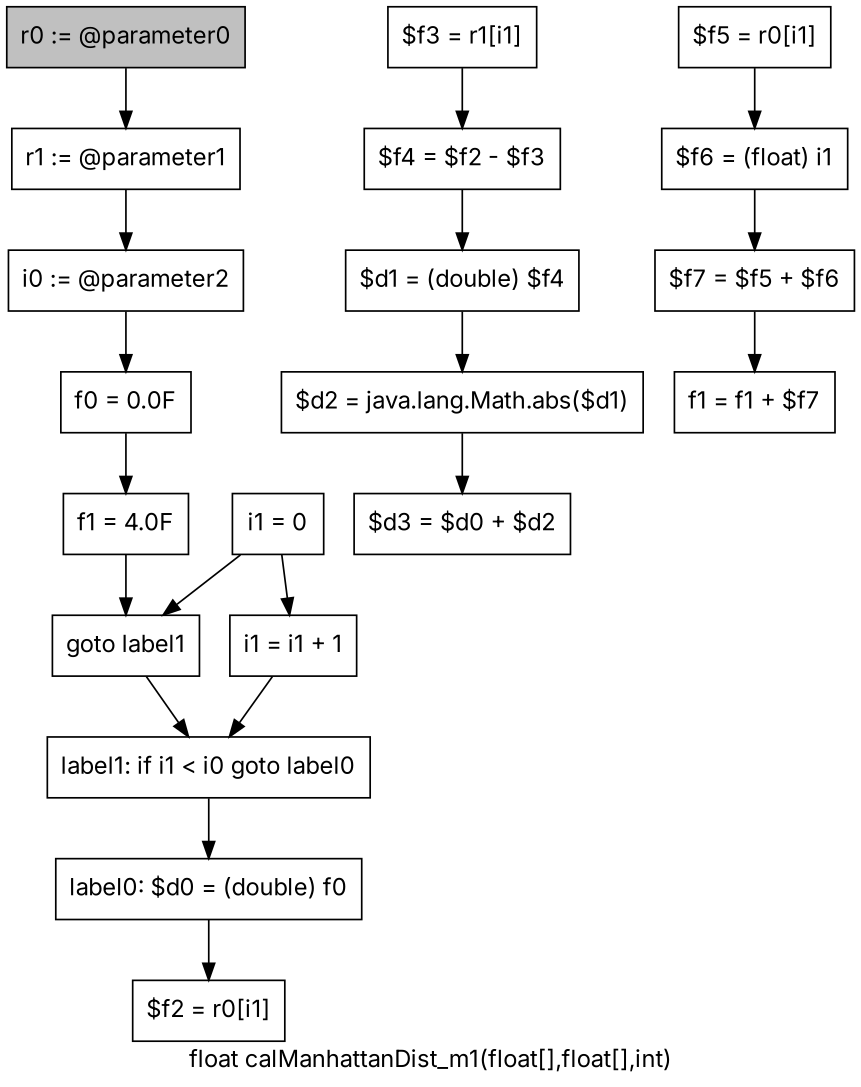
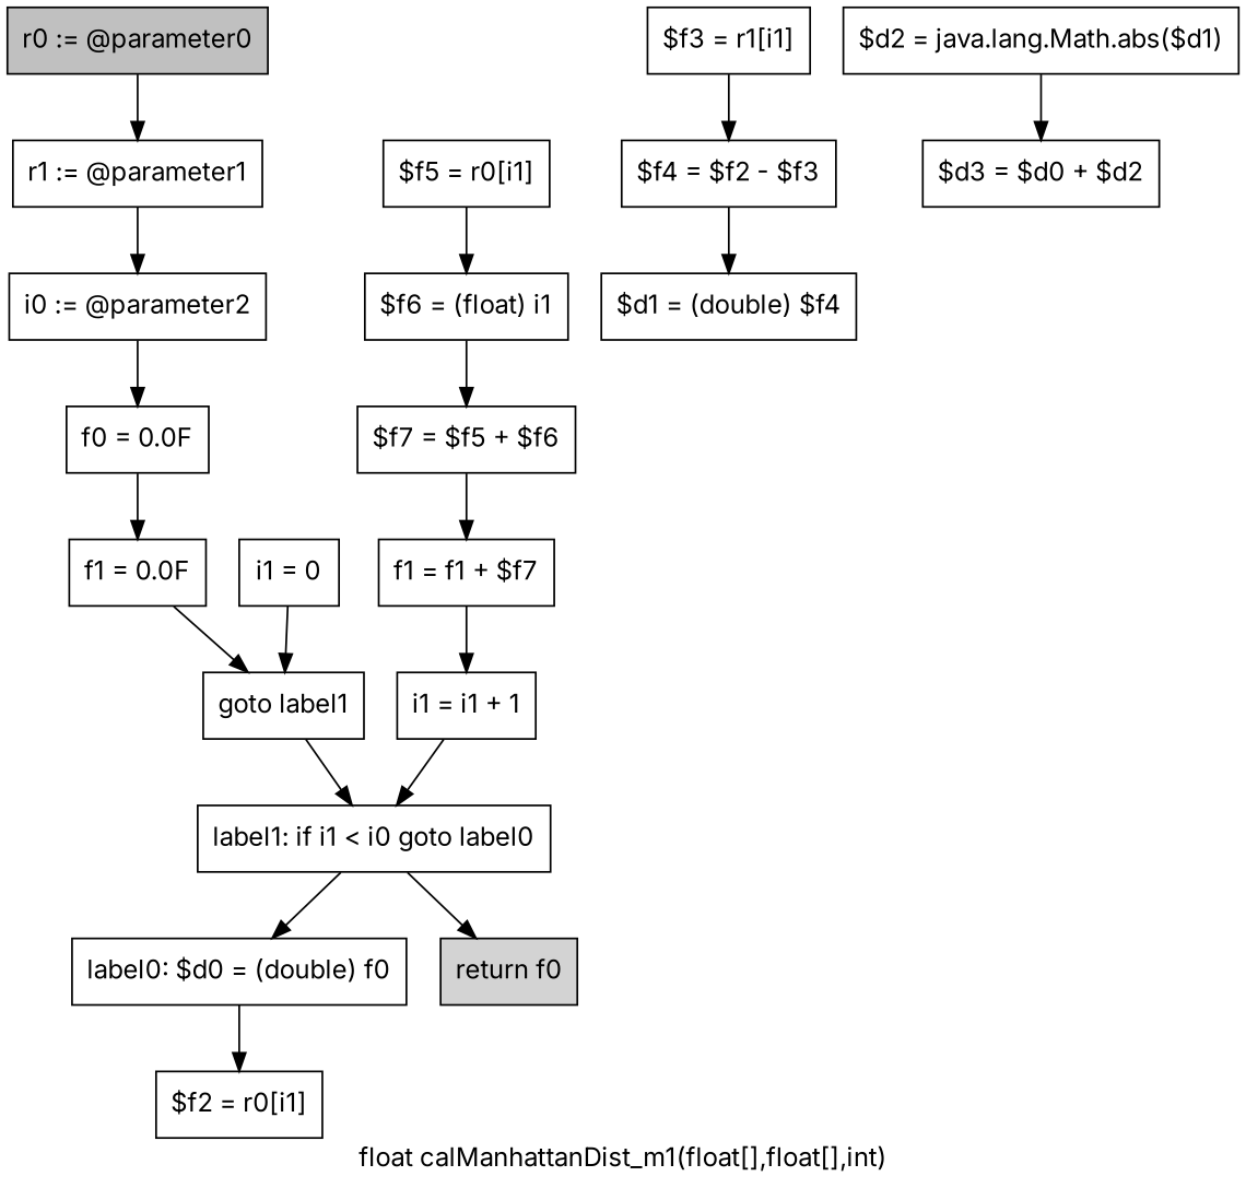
  digraph {
    fontname=Inter
    label="float calManhattanDist_m1(float[],float[],int)"
    node [fontname=Inter shape=box]
    edge [fontname=Inter]
    n1 [fillcolor=gray label="r0 := @parameter0" style=filled]
    n2 [label="r1 := @parameter1"]
    n3 [label="i0 := @parameter2"]
    n4 [label="f0 = 0.0F"]
-   n5 [label="f1 = 4.0F"]
+   n5 [label="f1 = 0.0F"]
    n6 [label="goto label1"]
    n7 [label="i1 = 0"]
    n8 [label="label1: if i1 < i0 goto label0"]
    n9 [label="label0: $d0 = (double) f0"]
+   n10 [fillcolor=lightgray label="return f0" style=filled]
    n11 [label="$f2 = r0[i1]"]
    n12 [label="$f3 = r1[i1]"]
    n13 [label="$f4 = $f2 - $f3"]
    n14 [label="$d1 = (double) $f4"]
    n15 [label="$d2 = java.lang.Math.abs($d1)"]
    n16 [label="$d3 = $d0 + $d2"]
    n17 [label="$f5 = r0[i1]"]
    n18 [label="$f6 = (float) i1"]
    n19 [label="$f7 = $f5 + $f6"]
    n20 [label="f1 = f1 + $f7"]
    n21 [label="i1 = i1 + 1"]
    n1 -> n2
    n2 -> n3
    n3 -> n4
    n4 -> n5
    n5 -> n6
    n6 -> n8
    n7 -> n6
    n8 -> n9
+   n8 -> n10
    n9 -> n11
    n12 -> n13
    n13 -> n14
-   n14 -> n15
    n15 -> n16
    n17 -> n18
    n18 -> n19
    n19 -> n20
-   n7 -> n21
+   n20 -> n21
    n21 -> n8
  }
